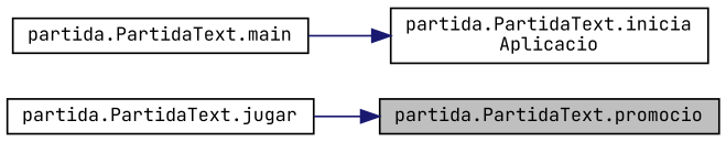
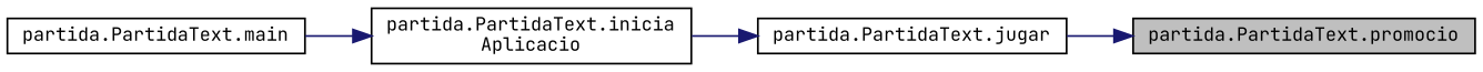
  digraph {
    fontname="JetBrains Mono"
    rankdir=RL
    node [color=black fillcolor=white fontname="JetBrains Mono" fontsize=10 shape=record style=filled]
    edge [color=midnightblue dir=back fontname="JetBrains Mono" fontsize=10 labelfontname=Helvetica labelfontsize=10 style=solid]
    n1 [fillcolor=grey75 fontcolor=black height=0.2 label="partida.PartidaText.promocio" width=0.4]
    n2 [height=0.2 label="partida.PartidaText.jugar" width=0.4]
    n3 [height=0.2 label="partida.PartidaText.inicia\lAplicacio" width=0.4]
    n4 [height=0.2 label="partida.PartidaText.main" width=0.4]
    n1 -> n2
+   n2 -> n3
    n3 -> n4
  }
